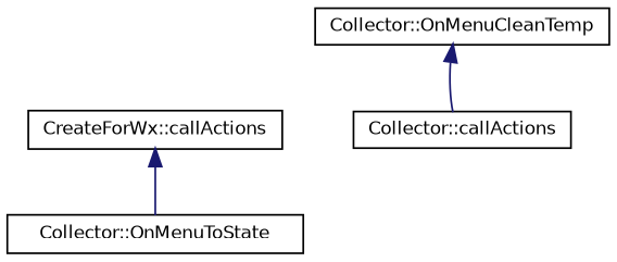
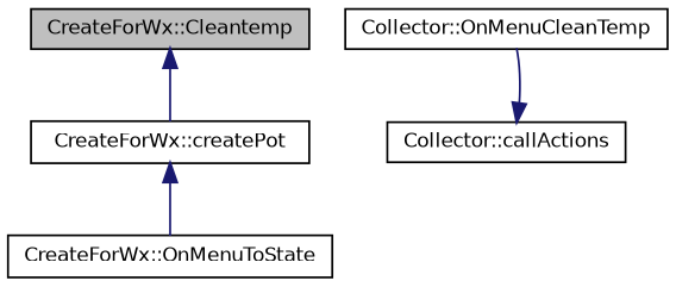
  digraph {
    rankdir=TB
    node [color=black fillcolor=white fontname=Helvetica fontsize=10 shape=record style=filled]
    edge [color=midnightblue dir=back fontname=Helvetica fontsize=10 labelfontname=Helvetica labelfontsize=10 style=solid]
-   n2 [height=0.2 label="CreateForWx::callActions" width=0.4]
+   n1 [fillcolor=grey75 fontcolor=black height=0.2 label="CreateForWx::Cleantemp" width=0.4]
+   n2 [height=0.2 label="CreateForWx::createPot" width=0.4]
    n3 [height=0.2 label="Collector::OnMenuCleanTemp" width=0.4]
    n4 [height=0.2 label="Collector::callActions" width=0.4]
-   n5 [height=0.2 label="Collector::OnMenuToState" width=0.4]
+   n5 [height=0.2 label="CreateForWx::OnMenuToState" width=0.4]
+   n1 -> n2
    n2 -> n5
-   n3 -> n4
+   n4 -> n3
  }
